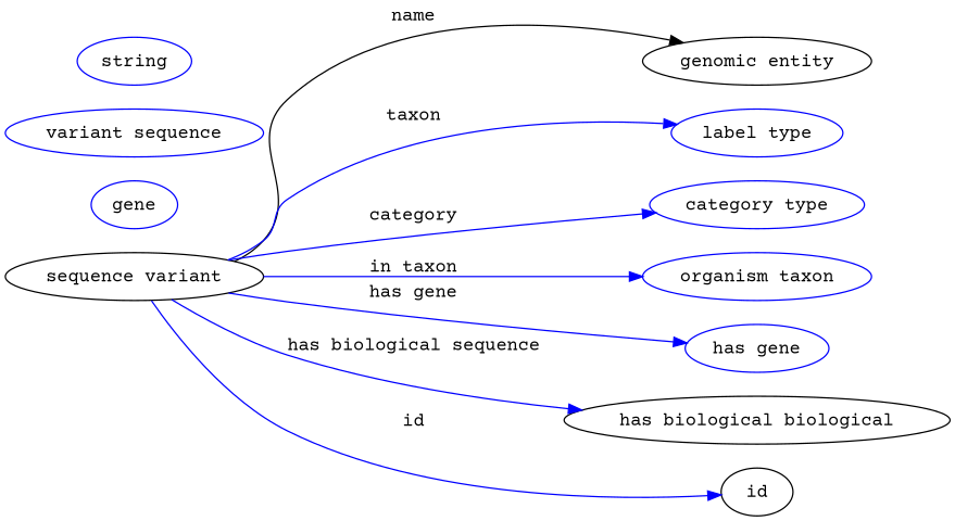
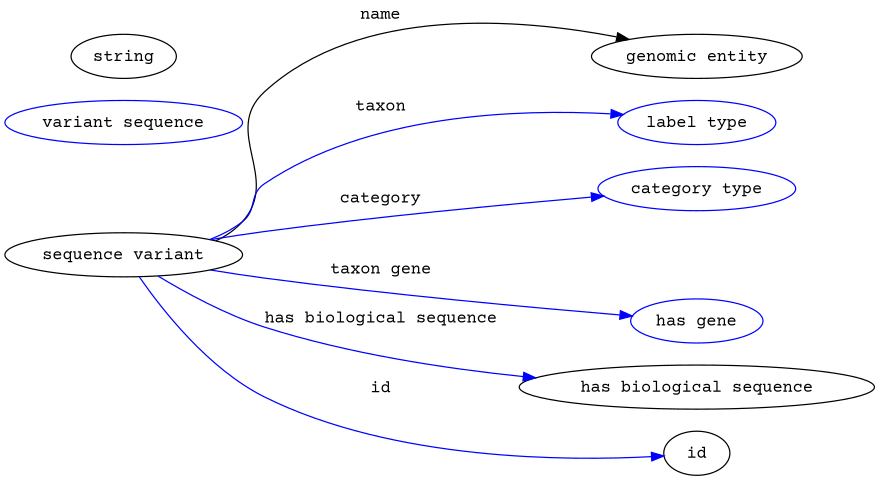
  digraph {
    fontname="Courier Prime"
    rankdir=LR
    node [fontname="Courier Prime" color=blue]
    edge [fontname="Courier Prime" color=blue style=solid]
    n1 [height=0.5 label="sequence variant" width=1.9318 color=""]
    "genomic entity" [height=0.5 width=1.7693 color=""]
    n3 [height=0.5 label="label type" width=1.2638]
    n4 [height=0.5 label="category type" width=1.6249]
-   n5 [height=0.5 label="organism taxon" width=1.8234]
    "has gene" [height=0.5 width=1.1555]
-   "has biological sequence" [height=0.5 width=2.6359 label="has biological biological" color=""]
+   "has biological sequence" [height=0.5 width=2.6359 color=""]
    id [height=0.5 width=0.75 color=""]
-   n9 [height=0.5 label=gene width=0.75827]
    n10 [height=0.5 label="variant sequence" width=2.2387]
-   n11 [height=0.5 label=string width=0.84854]
+   n11 [color=black height=0.5 label=string width=0.84854]
    n1 -> "genomic entity" [label=name color="" style=""]
    n1 -> n3 [label=taxon]
    n1 -> n4 [label=category]
-   n1 -> n5 [label="in taxon"]
-   n1 -> "has gene" [label="has gene"]
+   n1 -> "has gene" [label="taxon gene"]
    n1 -> "has biological sequence" [label="has biological sequence"]
    n1 -> id [label=id]
  }
